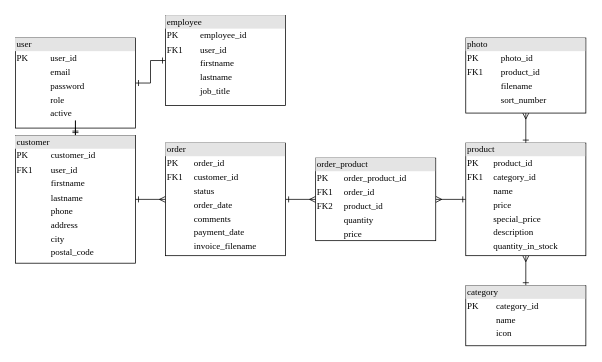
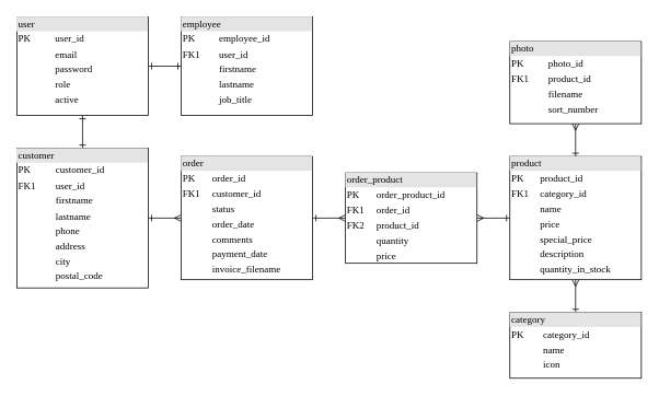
  <mxCell id="0" />
  <mxCell id="1" parent="0" />
  <mxCell id="2" value="" style="edgeStyle=orthogonalEdgeStyle;rounded=0;orthogonalLoop=1;jettySize=auto;html=1;startArrow=ERone;startFill=0;endArrow=ERone;endFill=0;" edge="1" parent="1" source="3" target="4"><mxGeometry relative="1" as="geometry" /></mxCell>
- <mxCell id="3" value="&lt;div style=&quot;box-sizing: border-box ; width: 100% ; background: #e4e4e4 ; padding: 2px&quot;&gt;user&lt;/div&gt;&lt;table style=&quot;width: 100% ; font-size: 1em&quot; cellpadding=&quot;2&quot; cellspacing=&quot;0&quot;&gt;&lt;tbody&gt;&lt;tr&gt;&lt;td&gt;PK&lt;/td&gt;&lt;td&gt;user_id&lt;/td&gt;&lt;/tr&gt;&lt;tr&gt;&lt;td&gt;&lt;br&gt;&lt;/td&gt;&lt;td&gt;email&lt;/td&gt;&lt;/tr&gt;&lt;tr&gt;&lt;td&gt;&lt;br&gt;&lt;/td&gt;&lt;td&gt;password&lt;/td&gt;&lt;/tr&gt;&lt;tr&gt;&lt;td&gt;&lt;br&gt;&lt;/td&gt;&lt;td&gt;role&lt;/td&gt;&lt;/tr&gt;&lt;tr&gt;&lt;td&gt;&lt;br&gt;&lt;/td&gt;&lt;td&gt;active&lt;/td&gt;&lt;/tr&gt;&lt;/tbody&gt;&lt;/table&gt;" style="verticalAlign=top;align=left;overflow=fill;html=1;rounded=0;shadow=0;comic=0;labelBackgroundColor=none;strokeColor=#000000;strokeWidth=1;fillColor=#ffffff;fontFamily=Verdana;fontSize=12;fontColor=#000000;" parent="1" vertex="1"><mxGeometry x="20" y="50" width="160" height="120" as="geometry" /></mxCell>
+ <mxCell id="3" value="&lt;div style=&quot;box-sizing: border-box ; width: 100% ; background: #e4e4e4 ; padding: 2px&quot;&gt;user&lt;/div&gt;&lt;table style=&quot;width: 100% ; font-size: 1em&quot; cellpadding=&quot;2&quot; cellspacing=&quot;0&quot;&gt;&lt;tbody&gt;&lt;tr&gt;&lt;td&gt;PK&lt;/td&gt;&lt;td&gt;user_id&lt;/td&gt;&lt;/tr&gt;&lt;tr&gt;&lt;td&gt;&lt;br&gt;&lt;/td&gt;&lt;td&gt;email&lt;/td&gt;&lt;/tr&gt;&lt;tr&gt;&lt;td&gt;&lt;br&gt;&lt;/td&gt;&lt;td&gt;password&lt;/td&gt;&lt;/tr&gt;&lt;tr&gt;&lt;td&gt;&lt;br&gt;&lt;/td&gt;&lt;td&gt;role&lt;/td&gt;&lt;/tr&gt;&lt;tr&gt;&lt;td&gt;&lt;br&gt;&lt;/td&gt;&lt;td&gt;active&lt;/td&gt;&lt;/tr&gt;&lt;/tbody&gt;&lt;/table&gt;" style="verticalAlign=top;align=left;overflow=fill;html=1;rounded=0;shadow=0;comic=0;labelBackgroundColor=none;strokeColor=#000000;strokeWidth=1;fillColor=#ffffff;fontFamily=Verdana;fontSize=12;fontColor=#000000;" parent="1" vertex="1"><mxGeometry x="20" y="20" width="160" height="120" as="geometry" /></mxCell>
  <mxCell id="4" value="&lt;div style=&quot;box-sizing: border-box ; width: 100% ; background: #e4e4e4 ; padding: 2px&quot;&gt;employee&lt;/div&gt;&lt;table style=&quot;width: 100% ; font-size: 1em&quot; cellpadding=&quot;2&quot; cellspacing=&quot;0&quot;&gt;&lt;tbody&gt;&lt;tr&gt;&lt;td&gt;PK&lt;/td&gt;&lt;td&gt;employee_id&lt;/td&gt;&lt;/tr&gt;&lt;tr&gt;&lt;td&gt;FK1&lt;/td&gt;&lt;td&gt;user_id&lt;/td&gt;&lt;/tr&gt;&lt;tr&gt;&lt;td&gt;&lt;br&gt;&lt;/td&gt;&lt;td&gt;firstname&lt;/td&gt;&lt;/tr&gt;&lt;tr&gt;&lt;td&gt;&lt;br&gt;&lt;/td&gt;&lt;td&gt;lastname&lt;/td&gt;&lt;/tr&gt;&lt;tr&gt;&lt;td&gt;&lt;br&gt;&lt;/td&gt;&lt;td&gt;job_title&lt;/td&gt;&lt;/tr&gt;&lt;/tbody&gt;&lt;/table&gt;" style="verticalAlign=top;align=left;overflow=fill;html=1;rounded=0;shadow=0;comic=0;labelBackgroundColor=none;strokeColor=#000000;strokeWidth=1;fillColor=#ffffff;fontFamily=Verdana;fontSize=12;fontColor=#000000;" vertex="1" parent="1"><mxGeometry x="220" y="20" width="160" height="120" as="geometry" /></mxCell>
  <mxCell id="5" value="" style="edgeStyle=orthogonalEdgeStyle;rounded=0;orthogonalLoop=1;jettySize=auto;html=1;entryX=0.5;entryY=1;entryDx=0;entryDy=0;endArrow=ERone;endFill=0;startArrow=ERone;startFill=0;" edge="1" parent="1" source="6" target="3"><mxGeometry relative="1" as="geometry" /></mxCell>
  <mxCell id="6" value="&lt;div style=&quot;box-sizing: border-box ; width: 100% ; background: #e4e4e4 ; padding: 2px&quot;&gt;customer&lt;/div&gt;&lt;table style=&quot;width: 100% ; font-size: 1em&quot; cellpadding=&quot;2&quot; cellspacing=&quot;0&quot;&gt;&lt;tbody&gt;&lt;tr&gt;&lt;td&gt;PK&lt;/td&gt;&lt;td&gt;customer_id&lt;/td&gt;&lt;/tr&gt;&lt;tr&gt;&lt;td&gt;FK1&lt;/td&gt;&lt;td&gt;user_id&lt;/td&gt;&lt;/tr&gt;&lt;tr&gt;&lt;td&gt;&lt;br&gt;&lt;/td&gt;&lt;td&gt;firstname&lt;/td&gt;&lt;/tr&gt;&lt;tr&gt;&lt;td&gt;&lt;br&gt;&lt;/td&gt;&lt;td&gt;lastname&lt;/td&gt;&lt;/tr&gt;&lt;tr&gt;&lt;td&gt;&lt;br&gt;&lt;/td&gt;&lt;td&gt;phone&lt;/td&gt;&lt;/tr&gt;&lt;tr&gt;&lt;td&gt;&lt;br&gt;&lt;/td&gt;&lt;td&gt;address&lt;/td&gt;&lt;/tr&gt;&lt;tr&gt;&lt;td&gt;&lt;br&gt;&lt;/td&gt;&lt;td&gt;city&lt;/td&gt;&lt;/tr&gt;&lt;tr&gt;&lt;td&gt;&lt;br&gt;&lt;/td&gt;&lt;td&gt;postal_code&lt;/td&gt;&lt;/tr&gt;&lt;/tbody&gt;&lt;/table&gt;" style="verticalAlign=top;align=left;overflow=fill;html=1;rounded=0;shadow=0;comic=0;labelBackgroundColor=none;strokeColor=#000000;strokeWidth=1;fillColor=#ffffff;fontFamily=Verdana;fontSize=12;fontColor=#000000;" vertex="1" parent="1"><mxGeometry x="20" y="180" width="160" height="170" as="geometry" /></mxCell>
  <mxCell id="7" value="" style="edgeStyle=orthogonalEdgeStyle;rounded=0;orthogonalLoop=1;jettySize=auto;html=1;startArrow=ERone;startFill=0;endArrow=ERmany;endFill=0;" edge="1" parent="1" source="8" target="11"><mxGeometry relative="1" as="geometry" /></mxCell>
  <mxCell id="8" value="&lt;div style=&quot;box-sizing: border-box ; width: 100% ; background: #e4e4e4 ; padding: 2px&quot;&gt;category&lt;/div&gt;&lt;table style=&quot;width: 100% ; font-size: 1em&quot; cellpadding=&quot;2&quot; cellspacing=&quot;0&quot;&gt;&lt;tbody&gt;&lt;tr&gt;&lt;td&gt;PK&lt;/td&gt;&lt;td&gt;category_id&lt;/td&gt;&lt;/tr&gt;&lt;tr&gt;&lt;td&gt;&lt;br&gt;&lt;/td&gt;&lt;td&gt;name&lt;/td&gt;&lt;/tr&gt;&lt;tr&gt;&lt;td&gt;&lt;br&gt;&lt;/td&gt;&lt;td&gt;icon&lt;/td&gt;&lt;/tr&gt;&lt;/tbody&gt;&lt;/table&gt;" style="verticalAlign=top;align=left;overflow=fill;html=1;rounded=0;shadow=0;comic=0;labelBackgroundColor=none;strokeColor=#000000;strokeWidth=1;fillColor=#ffffff;fontFamily=Verdana;fontSize=12;fontColor=#000000;" vertex="1" parent="1"><mxGeometry x="620" y="380" width="160" height="80" as="geometry" /></mxCell>
  <mxCell id="9" value="" style="edgeStyle=orthogonalEdgeStyle;rounded=0;orthogonalLoop=1;jettySize=auto;html=1;startArrow=ERone;startFill=0;endArrow=ERmany;endFill=0;" edge="1" parent="1" source="11" target="12"><mxGeometry relative="1" as="geometry" /></mxCell>
  <mxCell id="10" value="" style="edgeStyle=orthogonalEdgeStyle;rounded=0;orthogonalLoop=1;jettySize=auto;html=1;startArrow=ERone;startFill=0;endArrow=ERmany;endFill=0;" edge="1" parent="1" source="11" target="16"><mxGeometry relative="1" as="geometry" /></mxCell>
  <mxCell id="11" value="&lt;div style=&quot;box-sizing: border-box ; width: 100% ; background: #e4e4e4 ; padding: 2px&quot;&gt;product&lt;/div&gt;&lt;table style=&quot;width: 100% ; font-size: 1em&quot; cellpadding=&quot;2&quot; cellspacing=&quot;0&quot;&gt;&lt;tbody&gt;&lt;tr&gt;&lt;td&gt;PK&lt;/td&gt;&lt;td&gt;product_id&lt;/td&gt;&lt;/tr&gt;&lt;tr&gt;&lt;td&gt;FK1&lt;/td&gt;&lt;td&gt;category_id&lt;/td&gt;&lt;/tr&gt;&lt;tr&gt;&lt;td&gt;&lt;br&gt;&lt;/td&gt;&lt;td&gt;name&lt;/td&gt;&lt;/tr&gt;&lt;tr&gt;&lt;td&gt;&lt;br&gt;&lt;/td&gt;&lt;td&gt;price&lt;/td&gt;&lt;/tr&gt;&lt;tr&gt;&lt;td&gt;&lt;br&gt;&lt;/td&gt;&lt;td&gt;special_price&lt;/td&gt;&lt;/tr&gt;&lt;tr&gt;&lt;td&gt;&lt;br&gt;&lt;/td&gt;&lt;td&gt;description&lt;/td&gt;&lt;/tr&gt;&lt;tr&gt;&lt;td&gt;&lt;br&gt;&lt;/td&gt;&lt;td&gt;quantity_in_stock&lt;/td&gt;&lt;/tr&gt;&lt;/tbody&gt;&lt;/table&gt;" style="verticalAlign=top;align=left;overflow=fill;html=1;rounded=0;shadow=0;comic=0;labelBackgroundColor=none;strokeColor=#000000;strokeWidth=1;fillColor=#ffffff;fontFamily=Verdana;fontSize=12;fontColor=#000000;" vertex="1" parent="1"><mxGeometry x="620" y="190" width="160" height="150" as="geometry" /></mxCell>
  <mxCell id="12" value="&lt;div style=&quot;box-sizing: border-box ; width: 100% ; background: #e4e4e4 ; padding: 2px&quot;&gt;photo&lt;/div&gt;&lt;table style=&quot;width: 100% ; font-size: 1em&quot; cellpadding=&quot;2&quot; cellspacing=&quot;0&quot;&gt;&lt;tbody&gt;&lt;tr&gt;&lt;td&gt;PK&lt;/td&gt;&lt;td&gt;photo_id&lt;/td&gt;&lt;/tr&gt;&lt;tr&gt;&lt;td&gt;FK1&lt;/td&gt;&lt;td&gt;product_id&lt;/td&gt;&lt;/tr&gt;&lt;tr&gt;&lt;td&gt;&lt;br&gt;&lt;/td&gt;&lt;td&gt;filename&lt;/td&gt;&lt;/tr&gt;&lt;tr&gt;&lt;td&gt;&lt;br&gt;&lt;/td&gt;&lt;td&gt;sort_number&lt;/td&gt;&lt;/tr&gt;&lt;/tbody&gt;&lt;/table&gt;" style="verticalAlign=top;align=left;overflow=fill;html=1;rounded=0;shadow=0;comic=0;labelBackgroundColor=none;strokeColor=#000000;strokeWidth=1;fillColor=#ffffff;fontFamily=Verdana;fontSize=12;fontColor=#000000;" vertex="1" parent="1"><mxGeometry x="620" y="50" width="160" height="100" as="geometry" /></mxCell>
  <mxCell id="13" value="" style="edgeStyle=orthogonalEdgeStyle;rounded=0;orthogonalLoop=1;jettySize=auto;html=1;startArrow=ERmany;startFill=0;endArrow=ERone;endFill=0;" edge="1" parent="1" source="15" target="6"><mxGeometry relative="1" as="geometry" /></mxCell>
  <mxCell id="14" value="" style="edgeStyle=orthogonalEdgeStyle;rounded=0;orthogonalLoop=1;jettySize=auto;html=1;startArrow=ERone;startFill=0;endArrow=ERmany;endFill=0;" edge="1" parent="1" source="15" target="16"><mxGeometry relative="1" as="geometry" /></mxCell>
  <mxCell id="15" value="&lt;div style=&quot;box-sizing: border-box ; width: 100% ; background: #e4e4e4 ; padding: 2px&quot;&gt;order&lt;/div&gt;&lt;table style=&quot;width: 100% ; font-size: 1em&quot; cellpadding=&quot;2&quot; cellspacing=&quot;0&quot;&gt;&lt;tbody&gt;&lt;tr&gt;&lt;td&gt;PK&lt;/td&gt;&lt;td&gt;order_id&lt;/td&gt;&lt;/tr&gt;&lt;tr&gt;&lt;td&gt;FK1&lt;/td&gt;&lt;td&gt;customer_id&lt;/td&gt;&lt;/tr&gt;&lt;tr&gt;&lt;td&gt;&lt;br&gt;&lt;/td&gt;&lt;td&gt;status&lt;/td&gt;&lt;/tr&gt;&lt;tr&gt;&lt;td&gt;&lt;br&gt;&lt;/td&gt;&lt;td&gt;order_date&lt;/td&gt;&lt;/tr&gt;&lt;tr&gt;&lt;td&gt;&lt;br&gt;&lt;/td&gt;&lt;td&gt;comments&lt;/td&gt;&lt;/tr&gt;&lt;tr&gt;&lt;td&gt;&lt;br&gt;&lt;/td&gt;&lt;td&gt;payment_date&lt;/td&gt;&lt;/tr&gt;&lt;tr&gt;&lt;td&gt;&lt;br&gt;&lt;/td&gt;&lt;td&gt;invoice_filename&lt;/td&gt;&lt;/tr&gt;&lt;/tbody&gt;&lt;/table&gt;" style="verticalAlign=top;align=left;overflow=fill;html=1;rounded=0;shadow=0;comic=0;labelBackgroundColor=none;strokeColor=#000000;strokeWidth=1;fillColor=#ffffff;fontFamily=Verdana;fontSize=12;fontColor=#000000;" vertex="1" parent="1"><mxGeometry x="220" y="190" width="160" height="150" as="geometry" /></mxCell>
  <mxCell id="16" value="&lt;div style=&quot;box-sizing: border-box ; width: 100% ; background: #e4e4e4 ; padding: 2px&quot;&gt;order_product&lt;/div&gt;&lt;table style=&quot;width: 100% ; font-size: 1em&quot; cellpadding=&quot;2&quot; cellspacing=&quot;0&quot;&gt;&lt;tbody&gt;&lt;tr&gt;&lt;td&gt;PK&lt;/td&gt;&lt;td&gt;order_product_id&lt;/td&gt;&lt;/tr&gt;&lt;tr&gt;&lt;td&gt;FK1&lt;/td&gt;&lt;td&gt;order_id&lt;/td&gt;&lt;/tr&gt;&lt;tr&gt;&lt;td&gt;FK2&lt;/td&gt;&lt;td&gt;product_id&lt;/td&gt;&lt;/tr&gt;&lt;tr&gt;&lt;td&gt;&lt;br&gt;&lt;/td&gt;&lt;td&gt;quantity&lt;/td&gt;&lt;/tr&gt;&lt;tr&gt;&lt;td&gt;&lt;br&gt;&lt;/td&gt;&lt;td&gt;price&lt;/td&gt;&lt;/tr&gt;&lt;/tbody&gt;&lt;/table&gt;" style="verticalAlign=top;align=left;overflow=fill;html=1;rounded=0;shadow=0;comic=0;labelBackgroundColor=none;strokeColor=#000000;strokeWidth=1;fillColor=#ffffff;fontFamily=Verdana;fontSize=12;fontColor=#000000;" vertex="1" parent="1"><mxGeometry x="420" y="210" width="160" height="110" as="geometry" /></mxCell>
